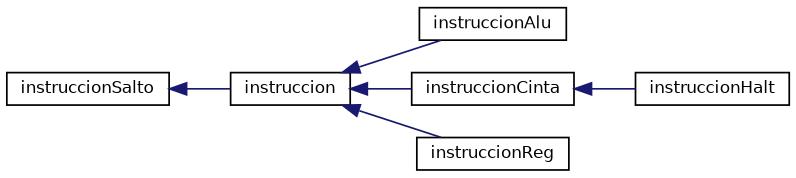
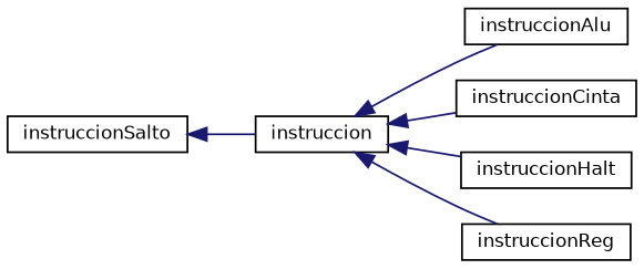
  digraph {
    rankdir=LR
    node [color=black fillcolor=white fontname=Helvetica fontsize=10 shape=record style=filled]
    edge [color=midnightblue dir=back fontname=Helvetica fontsize=10 labelfontname=Helvetica labelfontsize=10 style=solid]
    n1 [height=0.2 label=instruccion width=0.4]
    n2 [height=0.2 label=instruccionAlu width=0.4]
    n3 [height=0.2 label=instruccionCinta width=0.4]
    n4 [height=0.2 label=instruccionHalt width=0.4]
    n5 [height=0.2 label=instruccionReg width=0.4]
    n6 [height=0.2 label=instruccionSalto width=0.4]
    n1 -> n2
    n1 -> n3
-   n3 -> n4
+   n1 -> n4
    n1 -> n5
    n6 -> n1
  }
